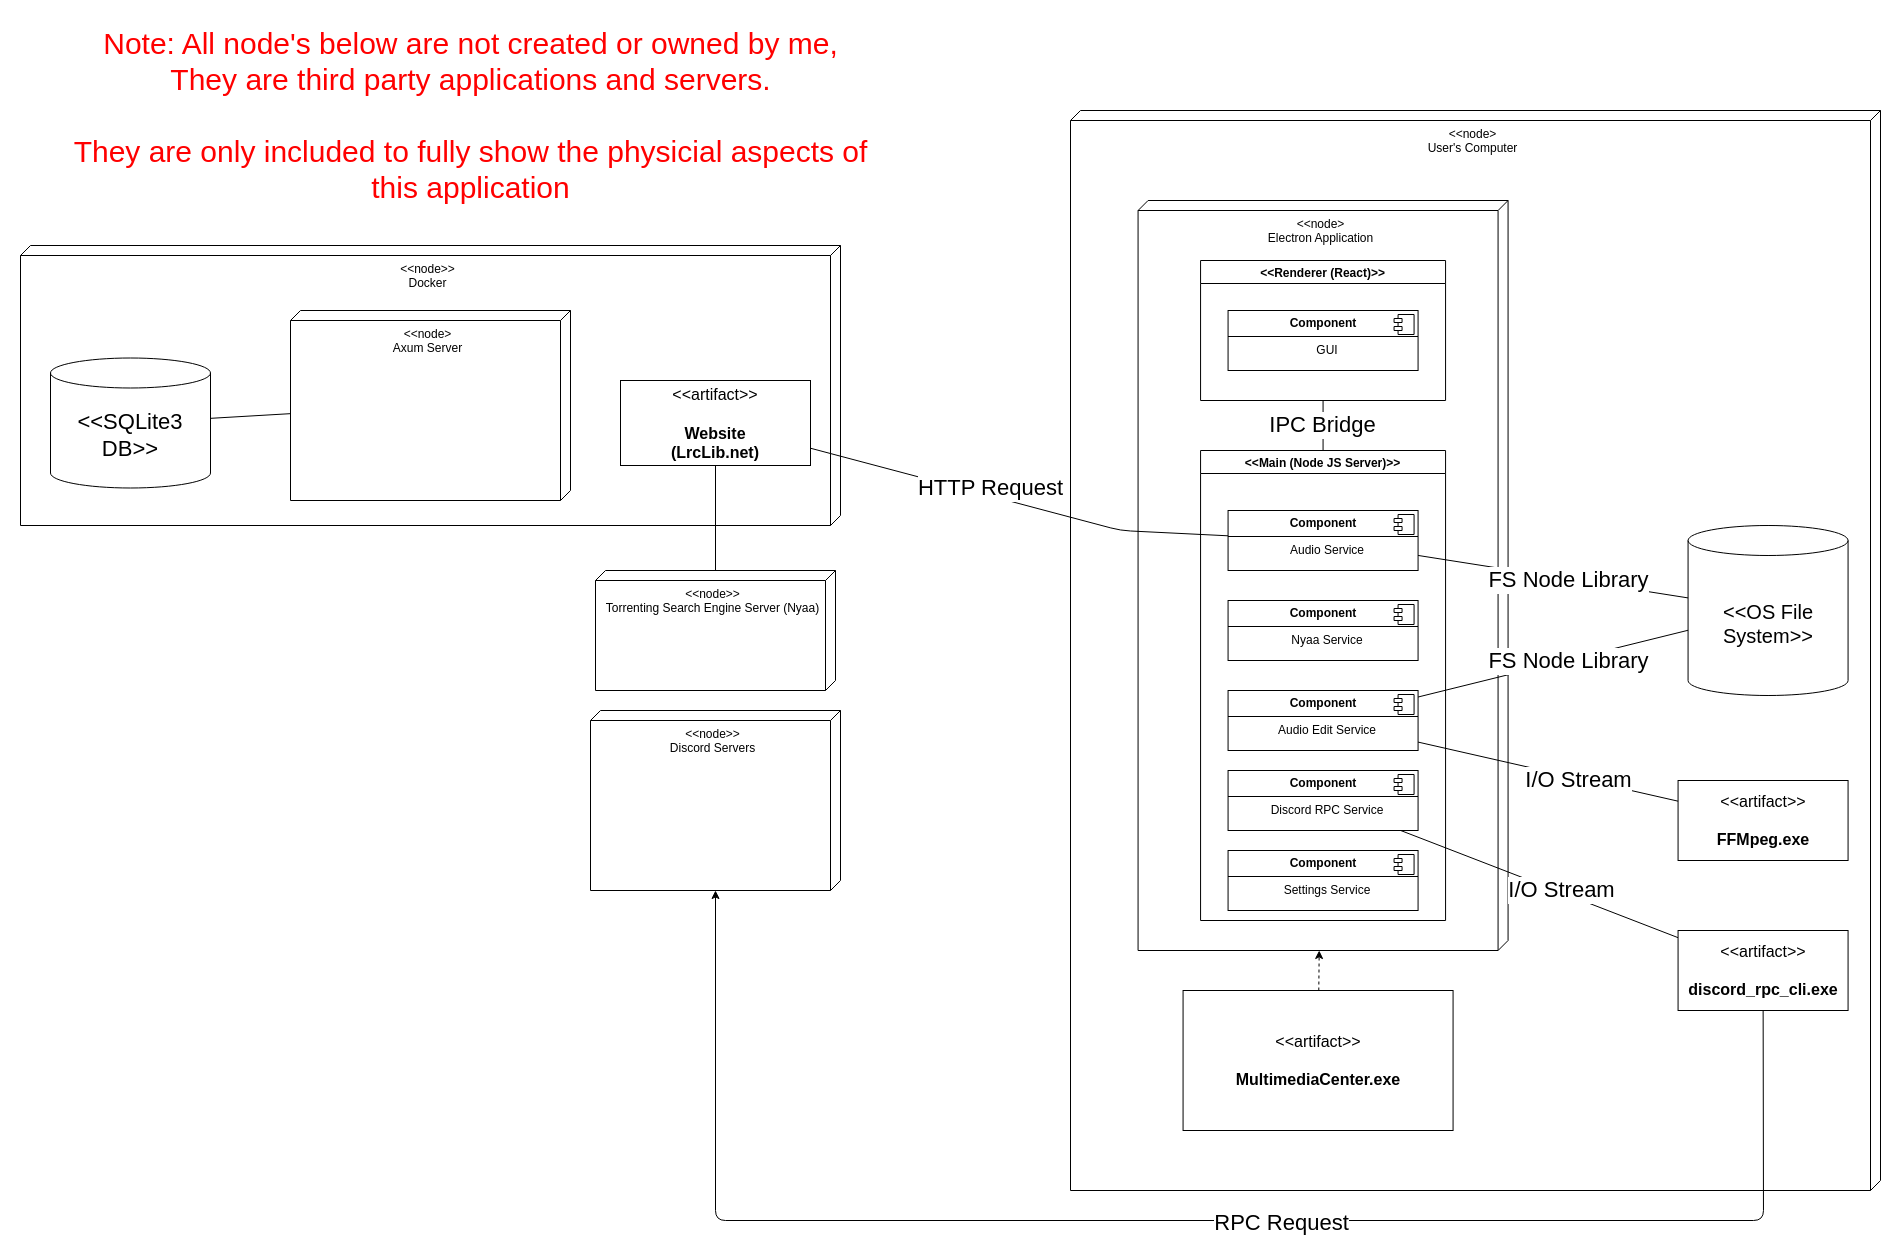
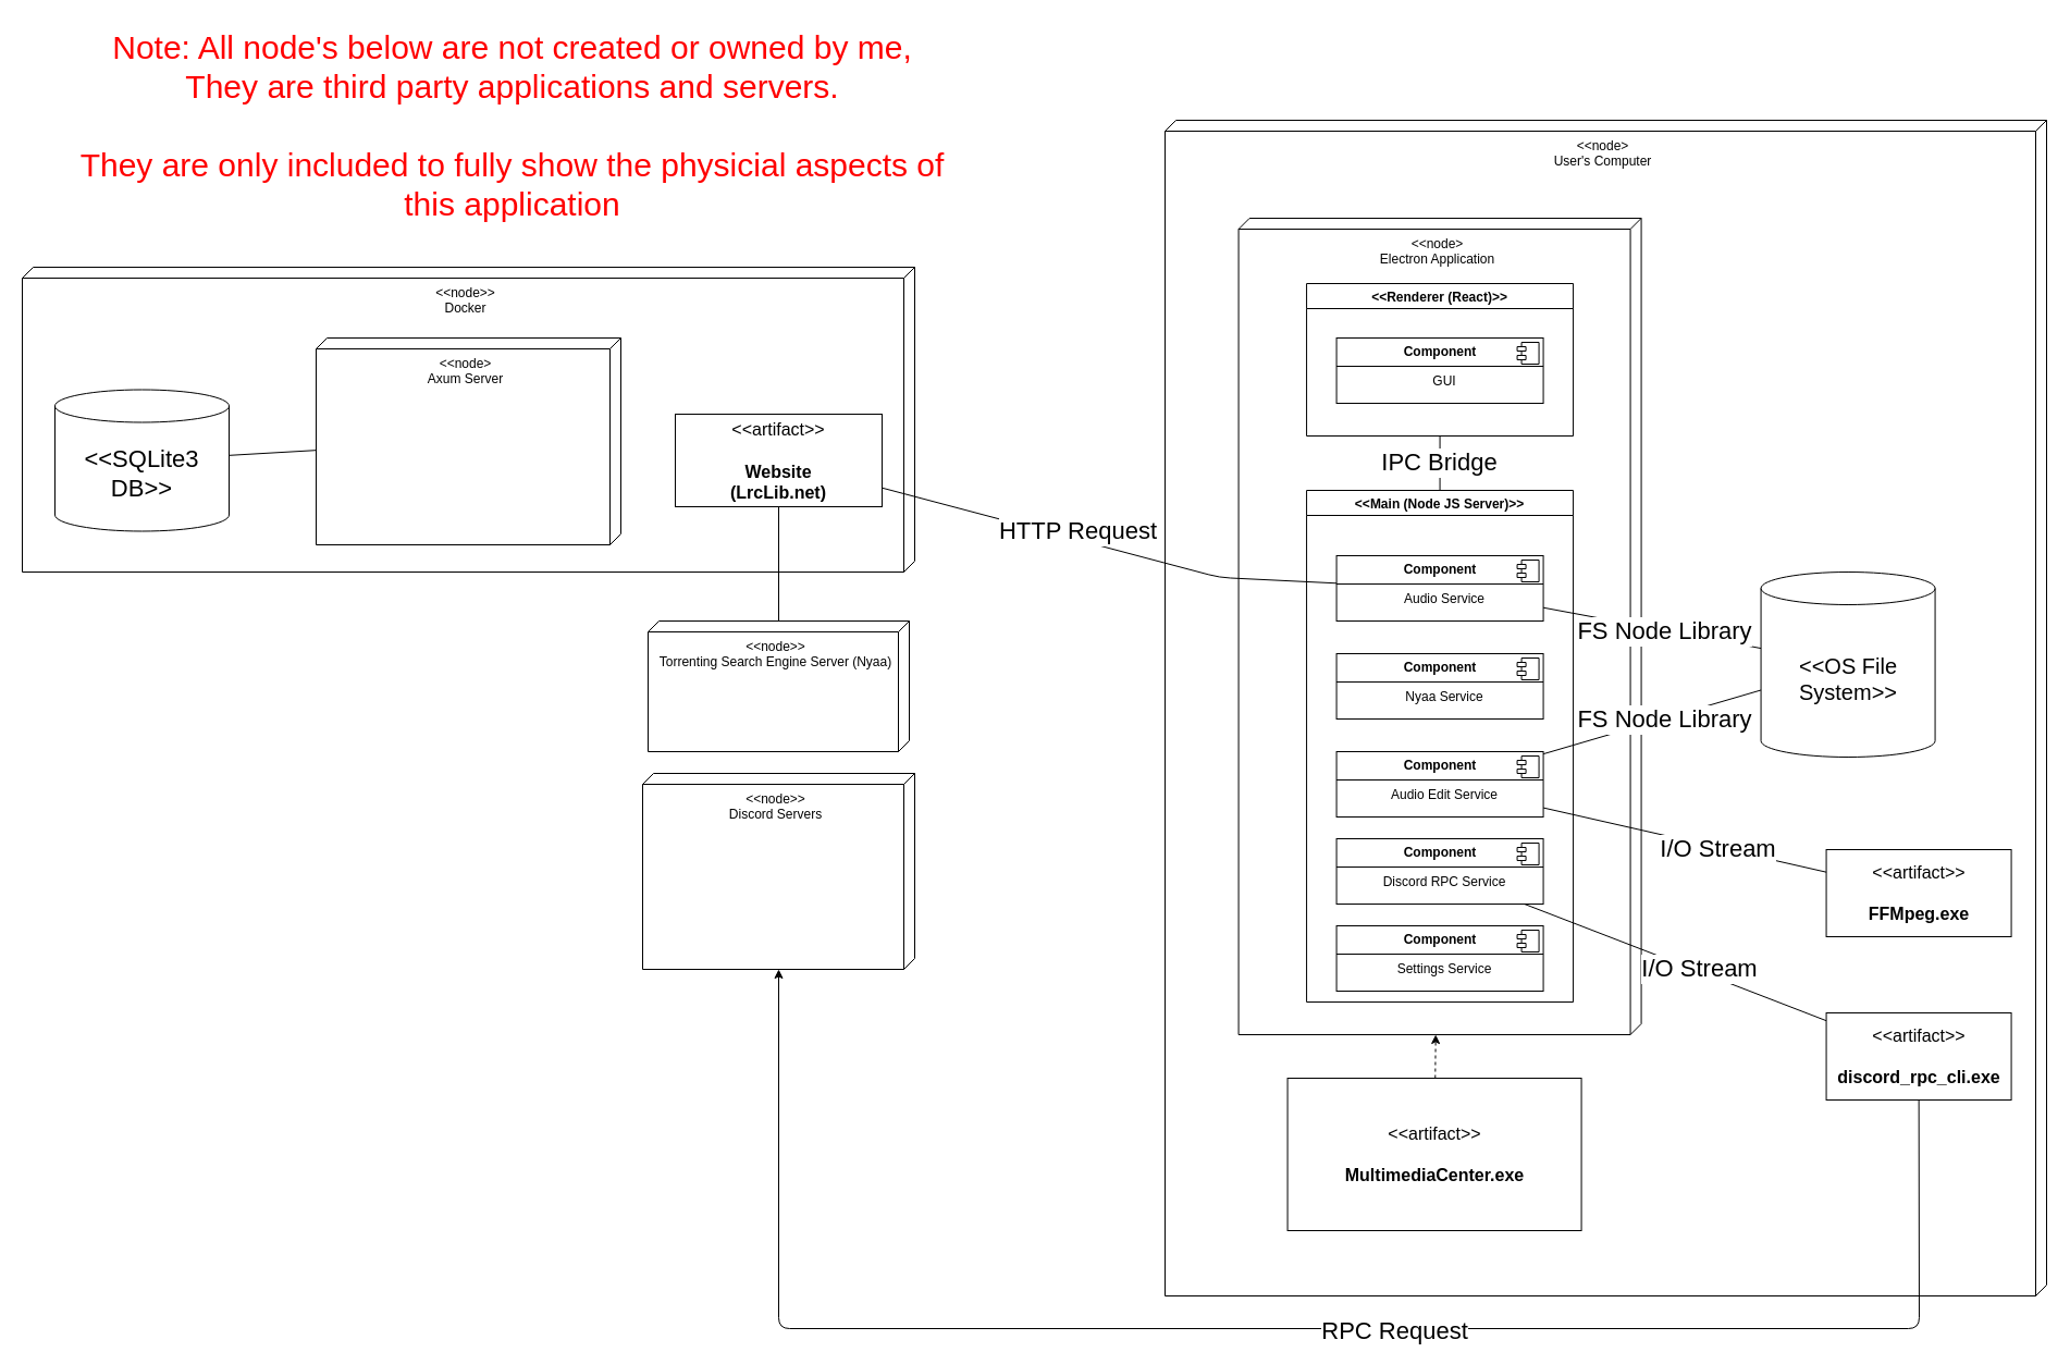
  <mxCell id="0" />
  <mxCell id="1" parent="0" />
  <mxCell id="2" value="&amp;lt;&amp;lt;node&amp;gt;&lt;div&gt;User's Computer&lt;/div&gt;" style="verticalAlign=top;align=center;shape=cube;size=10;direction=south;fontStyle=0;html=1;boundedLbl=1;spacingLeft=5;whiteSpace=wrap;" vertex="1" parent="1"><mxGeometry x="1070" y="110" width="810" height="1080" as="geometry" /></mxCell>
  <mxCell id="3" value="&amp;lt;&amp;lt;node&amp;gt;&lt;div&gt;Electron Application&lt;/div&gt;" style="verticalAlign=top;align=center;shape=cube;size=10;direction=south;fontStyle=0;html=1;boundedLbl=1;spacingLeft=5;whiteSpace=wrap;" vertex="1" parent="1"><mxGeometry x="1137.57" y="200" width="370" height="750" as="geometry" /></mxCell>
  <mxCell id="4" value="&lt;&lt;Main (Node JS Server)&gt;&gt;" style="swimlane;" vertex="1" parent="1"><mxGeometry x="1200.07" y="450" width="245" height="470" as="geometry" /></mxCell>
  <mxCell id="5" value="&lt;p style=&quot;margin:0px;margin-top:6px;text-align:center;&quot;&gt;&lt;b&gt;Component&lt;/b&gt;&lt;/p&gt;&lt;hr size=&quot;1&quot; style=&quot;border-style:solid;&quot;&gt;&lt;p style=&quot;text-align: center; margin: 0px 0px 0px 8px;&quot;&gt;Nyaa Service&lt;/p&gt;" style="align=left;overflow=fill;html=1;dropTarget=0;whiteSpace=wrap;" vertex="1" parent="4"><mxGeometry x="27.5" y="150" width="190" height="60" as="geometry" /></mxCell>
  <mxCell id="6" value="" style="shape=component;jettyWidth=8;jettyHeight=4;" vertex="1" parent="5"><mxGeometry x="1" width="20" height="20" relative="1" as="geometry"><mxPoint x="-24" y="4" as="offset" /></mxGeometry></mxCell>
  <mxCell id="7" value="&lt;p style=&quot;margin:0px;margin-top:6px;text-align:center;&quot;&gt;&lt;b&gt;Component&lt;/b&gt;&lt;/p&gt;&lt;hr size=&quot;1&quot; style=&quot;border-style:solid;&quot;&gt;&lt;p style=&quot;text-align: center; margin: 0px 0px 0px 8px;&quot;&gt;Audio Service&lt;/p&gt;" style="align=left;overflow=fill;html=1;dropTarget=0;whiteSpace=wrap;" vertex="1" parent="4"><mxGeometry x="27.5" y="60" width="190" height="60" as="geometry" /></mxCell>
  <mxCell id="8" value="" style="shape=component;jettyWidth=8;jettyHeight=4;" vertex="1" parent="7"><mxGeometry x="1" width="20" height="20" relative="1" as="geometry"><mxPoint x="-24" y="4" as="offset" /></mxGeometry></mxCell>
  <mxCell id="9" value="&lt;p style=&quot;margin:0px;margin-top:6px;text-align:center;&quot;&gt;&lt;b&gt;Component&lt;/b&gt;&lt;/p&gt;&lt;hr size=&quot;1&quot; style=&quot;border-style:solid;&quot;&gt;&lt;p style=&quot;text-align: center; margin: 0px 0px 0px 8px;&quot;&gt;Audio Edit Service&lt;/p&gt;" style="align=left;overflow=fill;html=1;dropTarget=0;whiteSpace=wrap;" vertex="1" parent="4"><mxGeometry x="27.5" y="240" width="190" height="60" as="geometry" /></mxCell>
  <mxCell id="10" value="" style="shape=component;jettyWidth=8;jettyHeight=4;" vertex="1" parent="9"><mxGeometry x="1" width="20" height="20" relative="1" as="geometry"><mxPoint x="-24" y="4" as="offset" /></mxGeometry></mxCell>
  <mxCell id="11" value="&amp;lt;&amp;lt;node&amp;gt;&amp;gt;&lt;div&gt;Docker&lt;/div&gt;" style="verticalAlign=top;align=center;shape=cube;size=10;direction=south;fontStyle=0;html=1;boundedLbl=1;spacingLeft=5;whiteSpace=wrap;" vertex="1" parent="1"><mxGeometry x="20" y="245" width="820" height="280" as="geometry" /></mxCell>
  <mxCell id="12" value="&amp;lt;&amp;lt;node&amp;gt;&amp;gt;&lt;div&gt;Torrenting Search Engine Server (Nyaa)&lt;/div&gt;" style="verticalAlign=top;align=center;shape=cube;size=10;direction=south;fontStyle=0;html=1;boundedLbl=1;spacingLeft=5;whiteSpace=wrap;" vertex="1" parent="1"><mxGeometry x="595" y="570" width="240" height="120" as="geometry" /></mxCell>
- <mxCell id="13" value="&lt;font style=&quot;font-size: 20px;&quot;&gt;&amp;lt;&amp;lt;OS File System&amp;gt;&amp;gt;&lt;/font&gt;" style="shape=cylinder3;whiteSpace=wrap;html=1;boundedLbl=1;backgroundOutline=1;size=15;" vertex="1" parent="1"><mxGeometry x="1687.57" y="525" width="160" height="170" as="geometry" /></mxCell>
+ <mxCell id="13" value="&lt;font style=&quot;font-size: 20px;&quot;&gt;&amp;lt;&amp;lt;OS File System&amp;gt;&amp;gt;&lt;/font&gt;" style="shape=cylinder3;whiteSpace=wrap;html=1;boundedLbl=1;backgroundOutline=1;size=15;" vertex="1" parent="1"><mxGeometry x="1617.57" y="525" width="160" height="170" as="geometry" /></mxCell>
  <mxCell id="14" style="edgeStyle=none;html=1;endArrow=none;endFill=0;" edge="1" parent="1" source="16" target="4"><mxGeometry relative="1" as="geometry" /></mxCell>
  <mxCell id="15" value="&lt;font style=&quot;font-size: 22px;&quot;&gt;IPC Bridge&lt;/font&gt;" style="edgeLabel;html=1;align=center;verticalAlign=middle;resizable=0;points=[];" vertex="1" connectable="0" parent="14"><mxGeometry x="-0.023" y="-1" relative="1" as="geometry"><mxPoint as="offset" /></mxGeometry></mxCell>
  <mxCell id="16" value="&lt;&lt;Renderer (React)&gt;&gt;" style="swimlane;" vertex="1" parent="1"><mxGeometry x="1200.07" y="260" width="245" height="140" as="geometry" /></mxCell>
  <mxCell id="17" value="&lt;p style=&quot;margin:0px;margin-top:6px;text-align:center;&quot;&gt;&lt;b&gt;Component&lt;/b&gt;&lt;/p&gt;&lt;hr size=&quot;1&quot; style=&quot;border-style:solid;&quot;&gt;&lt;p style=&quot;text-align: center; margin: 0px 0px 0px 8px;&quot;&gt;GUI&lt;/p&gt;" style="align=left;overflow=fill;html=1;dropTarget=0;whiteSpace=wrap;" vertex="1" parent="16"><mxGeometry x="27.5" y="50" width="190" height="60" as="geometry" /></mxCell>
  <mxCell id="18" value="" style="shape=component;jettyWidth=8;jettyHeight=4;" vertex="1" parent="17"><mxGeometry x="1" width="20" height="20" relative="1" as="geometry"><mxPoint x="-24" y="4" as="offset" /></mxGeometry></mxCell>
  <mxCell id="19" style="edgeStyle=none;html=1;endArrow=none;endFill=0;" edge="1" parent="1" source="7" target="13"><mxGeometry relative="1" as="geometry" /></mxCell>
  <mxCell id="20" value="FS Node Library" style="edgeLabel;html=1;align=center;verticalAlign=middle;resizable=0;points=[];fontSize=22;" vertex="1" connectable="0" parent="19"><mxGeometry x="0.115" y="-1" relative="1" as="geometry"><mxPoint as="offset" /></mxGeometry></mxCell>
  <mxCell id="21" style="edgeStyle=none;html=1;endArrow=none;endFill=0;" edge="1" parent="1" source="9" target="13"><mxGeometry relative="1" as="geometry" /></mxCell>
  <mxCell id="22" value="FS Node Library" style="edgeLabel;html=1;align=center;verticalAlign=middle;resizable=0;points=[];fontSize=22;" vertex="1" connectable="0" parent="21"><mxGeometry x="0.104" y="-1" relative="1" as="geometry"><mxPoint as="offset" /></mxGeometry></mxCell>
  <mxCell id="23" value="&lt;font style=&quot;font-size: 22px;&quot;&gt;&amp;lt;&amp;lt;SQLite3 DB&amp;gt;&amp;gt;&lt;/font&gt;" style="shape=cylinder3;whiteSpace=wrap;html=1;boundedLbl=1;backgroundOutline=1;size=15;" vertex="1" parent="1"><mxGeometry x="50" y="357.5" width="160" height="130" as="geometry" /></mxCell>
  <mxCell id="24" style="edgeStyle=none;html=1;endArrow=none;endFill=0;" edge="1" parent="1" source="25" target="23"><mxGeometry relative="1" as="geometry" /></mxCell>
  <mxCell id="25" value="&amp;lt;&amp;lt;node&amp;gt;&lt;div&gt;Axum Server&lt;/div&gt;" style="verticalAlign=top;align=center;shape=cube;size=10;direction=south;fontStyle=0;html=1;boundedLbl=1;spacingLeft=5;whiteSpace=wrap;" vertex="1" parent="1"><mxGeometry x="290" y="310" width="280" height="190" as="geometry" /></mxCell>
  <mxCell id="26" style="edgeStyle=none;html=1;endArrow=none;endFill=0;" edge="1" parent="1" source="7" target="32"><mxGeometry relative="1" as="geometry"><Array as="points"><mxPoint x="1120" y="530" /></Array></mxGeometry></mxCell>
  <mxCell id="27" value="HTTP Request" style="edgeLabel;html=1;align=center;verticalAlign=middle;resizable=0;points=[];fontSize=22;" vertex="1" connectable="0" parent="26"><mxGeometry x="0.506" y="1" relative="1" as="geometry"><mxPoint x="78" y="12" as="offset" /></mxGeometry></mxCell>
  <mxCell id="28" style="edgeStyle=none;html=1;dashed=1;" edge="1" parent="1" source="29" target="3"><mxGeometry relative="1" as="geometry" /></mxCell>
  <mxCell id="29" value="&lt;font style=&quot;font-size: 16px;&quot;&gt;&amp;lt;&amp;lt;artifact&amp;gt;&amp;gt;&lt;br&gt;&lt;br&gt;&lt;b style=&quot;&quot;&gt;MultimediaCenter.exe&lt;/b&gt;&lt;/font&gt;" style="html=1;align=center;verticalAlign=middle;dashed=0;whiteSpace=wrap;" vertex="1" parent="1"><mxGeometry x="1182.57" y="990" width="270" height="140" as="geometry" /></mxCell>
  <mxCell id="30" value="&lt;font color=&quot;#ff0000&quot;&gt;&lt;span style=&quot;font-size: 30px;&quot;&gt;Note: All node's below are not created or owned by me,&lt;/span&gt;&lt;/font&gt;&lt;div&gt;&lt;font color=&quot;#ff0000&quot;&gt;&lt;span style=&quot;font-size: 30px;&quot;&gt;They are third party applications and servers.&lt;/span&gt;&lt;/font&gt;&lt;/div&gt;&lt;div&gt;&lt;font color=&quot;#ff0000&quot;&gt;&lt;span style=&quot;font-size: 30px;&quot;&gt;&lt;br&gt;&lt;/span&gt;&lt;/font&gt;&lt;/div&gt;&lt;div&gt;&lt;font color=&quot;#ff0000&quot;&gt;&lt;span style=&quot;font-size: 30px;&quot;&gt;They are only included to fully show the physicial aspects of&lt;/span&gt;&lt;/font&gt;&lt;/div&gt;&lt;div&gt;&lt;font color=&quot;#ff0000&quot;&gt;&lt;span style=&quot;font-size: 30px;&quot;&gt;this application&lt;/span&gt;&lt;/font&gt;&lt;/div&gt;" style="text;html=1;align=center;verticalAlign=middle;resizable=0;points=[];autosize=1;strokeColor=none;fillColor=none;" vertex="1" parent="1"><mxGeometry x="60" y="20" width="820" height="190" as="geometry" /></mxCell>
  <mxCell id="31" style="edgeStyle=none;html=1;endArrow=none;endFill=0;" edge="1" parent="1" source="32" target="12"><mxGeometry relative="1" as="geometry" /></mxCell>
  <mxCell id="32" value="&lt;font style=&quot;font-size: 16px;&quot;&gt;&amp;lt;&amp;lt;artifact&amp;gt;&amp;gt;&lt;br&gt;&lt;br&gt;&lt;b style=&quot;&quot;&gt;Website&lt;/b&gt;&lt;/font&gt;&lt;div&gt;&lt;font style=&quot;font-size: 16px;&quot;&gt;&lt;b style=&quot;&quot;&gt;(LrcLib.net)&lt;/b&gt;&lt;/font&gt;&lt;/div&gt;" style="html=1;align=center;verticalAlign=middle;dashed=0;whiteSpace=wrap;" vertex="1" parent="1"><mxGeometry x="620" y="380" width="190" height="85" as="geometry" /></mxCell>
  <mxCell id="33" value="&lt;font style=&quot;font-size: 16px;&quot;&gt;&amp;lt;&amp;lt;artifact&amp;gt;&amp;gt;&lt;br&gt;&lt;br&gt;&lt;b&gt;FFMpeg.exe&lt;/b&gt;&lt;/font&gt;" style="html=1;align=center;verticalAlign=middle;dashed=0;whiteSpace=wrap;" vertex="1" parent="1"><mxGeometry x="1677.57" y="780" width="170" height="80" as="geometry" /></mxCell>
  <mxCell id="34" style="edgeStyle=none;html=1;endArrow=none;endFill=0;" edge="1" parent="1" source="36" target="40"><mxGeometry relative="1" as="geometry" /></mxCell>
  <mxCell id="35" value="I/O Stream" style="edgeLabel;html=1;align=center;verticalAlign=middle;resizable=0;points=[];fontSize=22;" vertex="1" connectable="0" parent="34"><mxGeometry x="0.148" y="2" relative="1" as="geometry"><mxPoint as="offset" /></mxGeometry></mxCell>
  <mxCell id="36" value="&lt;p style=&quot;margin:0px;margin-top:6px;text-align:center;&quot;&gt;&lt;b&gt;Component&lt;/b&gt;&lt;/p&gt;&lt;hr size=&quot;1&quot; style=&quot;border-style:solid;&quot;&gt;&lt;p style=&quot;text-align: center; margin: 0px 0px 0px 8px;&quot;&gt;Discord RPC Service&lt;/p&gt;" style="align=left;overflow=fill;html=1;dropTarget=0;whiteSpace=wrap;" vertex="1" parent="1"><mxGeometry x="1227.57" y="770" width="190" height="60" as="geometry" /></mxCell>
  <mxCell id="37" value="" style="shape=component;jettyWidth=8;jettyHeight=4;" vertex="1" parent="36"><mxGeometry x="1" width="20" height="20" relative="1" as="geometry"><mxPoint x="-24" y="4" as="offset" /></mxGeometry></mxCell>
  <mxCell id="38" style="edgeStyle=none;html=1;" edge="1" parent="1" source="40" target="43"><mxGeometry relative="1" as="geometry"><Array as="points"><mxPoint x="1763" y="1220" /><mxPoint x="715" y="1220" /></Array></mxGeometry></mxCell>
  <mxCell id="39" value="RPC Request" style="edgeLabel;html=1;align=center;verticalAlign=middle;resizable=0;points=[];fontSize=22;" vertex="1" connectable="0" parent="38"><mxGeometry x="0.135" y="2" relative="1" as="geometry"><mxPoint x="208" as="offset" /></mxGeometry></mxCell>
  <mxCell id="40" value="&lt;font style=&quot;font-size: 16px;&quot;&gt;&amp;lt;&amp;lt;artifact&amp;gt;&amp;gt;&lt;br&gt;&lt;br&gt;&lt;b&gt;discord_rpc_cli.exe&lt;/b&gt;&lt;/font&gt;" style="html=1;align=center;verticalAlign=middle;dashed=0;whiteSpace=wrap;" vertex="1" parent="1"><mxGeometry x="1677.57" y="930" width="170" height="80" as="geometry" /></mxCell>
  <mxCell id="41" style="edgeStyle=none;html=1;endArrow=none;endFill=0;" edge="1" parent="1" source="9" target="33"><mxGeometry relative="1" as="geometry" /></mxCell>
  <mxCell id="42" value="I/O Stream" style="edgeLabel;html=1;align=center;verticalAlign=middle;resizable=0;points=[];fontSize=22;" vertex="1" connectable="0" parent="41"><mxGeometry x="-0.152" relative="1" as="geometry"><mxPoint x="50" y="13" as="offset" /></mxGeometry></mxCell>
  <mxCell id="43" value="&amp;lt;&amp;lt;node&amp;gt;&amp;gt;&lt;div&gt;Discord Servers&lt;/div&gt;" style="verticalAlign=top;align=center;shape=cube;size=10;direction=south;fontStyle=0;html=1;boundedLbl=1;spacingLeft=5;whiteSpace=wrap;" vertex="1" parent="1"><mxGeometry x="590" y="710" width="250" height="180" as="geometry" /></mxCell>
  <mxCell id="44" value="&lt;p style=&quot;margin:0px;margin-top:6px;text-align:center;&quot;&gt;&lt;b&gt;Component&lt;/b&gt;&lt;/p&gt;&lt;hr size=&quot;1&quot; style=&quot;border-style:solid;&quot;&gt;&lt;p style=&quot;text-align: center; margin: 0px 0px 0px 8px;&quot;&gt;Settings Service&lt;/p&gt;" style="align=left;overflow=fill;html=1;dropTarget=0;whiteSpace=wrap;" vertex="1" parent="1"><mxGeometry x="1227.57" y="850" width="190" height="60" as="geometry" /></mxCell>
  <mxCell id="45" value="" style="shape=component;jettyWidth=8;jettyHeight=4;" vertex="1" parent="44"><mxGeometry x="1" width="20" height="20" relative="1" as="geometry"><mxPoint x="-24" y="4" as="offset" /></mxGeometry></mxCell>
